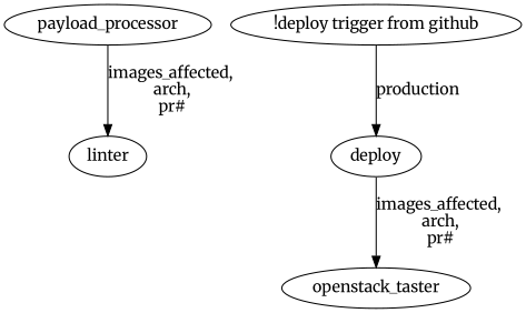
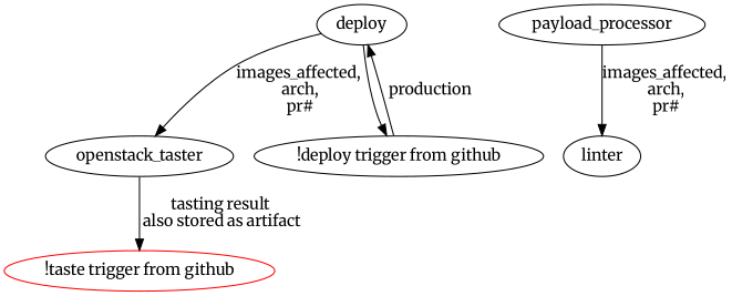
  digraph {
    fontname=Merriweather
    node [fontname=Merriweather]
    edge [fontname=Merriweather]
+   "!taste trigger from github" [color=red]
    payload_processor
    linter
    deploy
    openstack_taster
    "!deploy trigger from github" [color=black]
    payload_processor -> linter [label="images_affected,\n arch,\n pr#"]
    deploy -> openstack_taster [label="images_affected,\n arch,\n pr#"]
+   deploy -> "!deploy trigger from github"
+   openstack_taster -> "!taste trigger from github" [label="tasting result\n also stored as artifact"]
    "!deploy trigger from github" -> deploy [label=production]
  }
